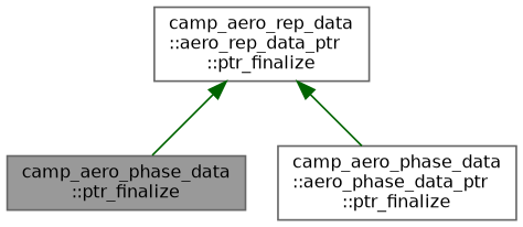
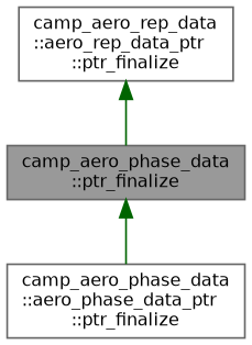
  digraph {
    rankdir=TB
    node [color=grey40 fillcolor=white fontname=Helvetica fontsize=10 shape=box style=filled]
    edge [color=darkgreen dir=back fontname=Helvetica fontsize=10 labelfontname=Helvetica labelfontsize=10 style=solid]
    n1 [color=gray40 fillcolor=grey60 fontcolor=black height=0.2 label="camp_aero_phase_data\l::ptr_finalize" width=0.4]
    n2 [height=0.2 label="camp_aero_phase_data\l::aero_phase_data_ptr\l::ptr_finalize" width=0.4]
    n3 [height=0.2 label="camp_aero_rep_data\l::aero_rep_data_ptr\l::ptr_finalize" width=0.4]
-   n3 -> n2
+   n1 -> n2
    n3 -> n1
  }
